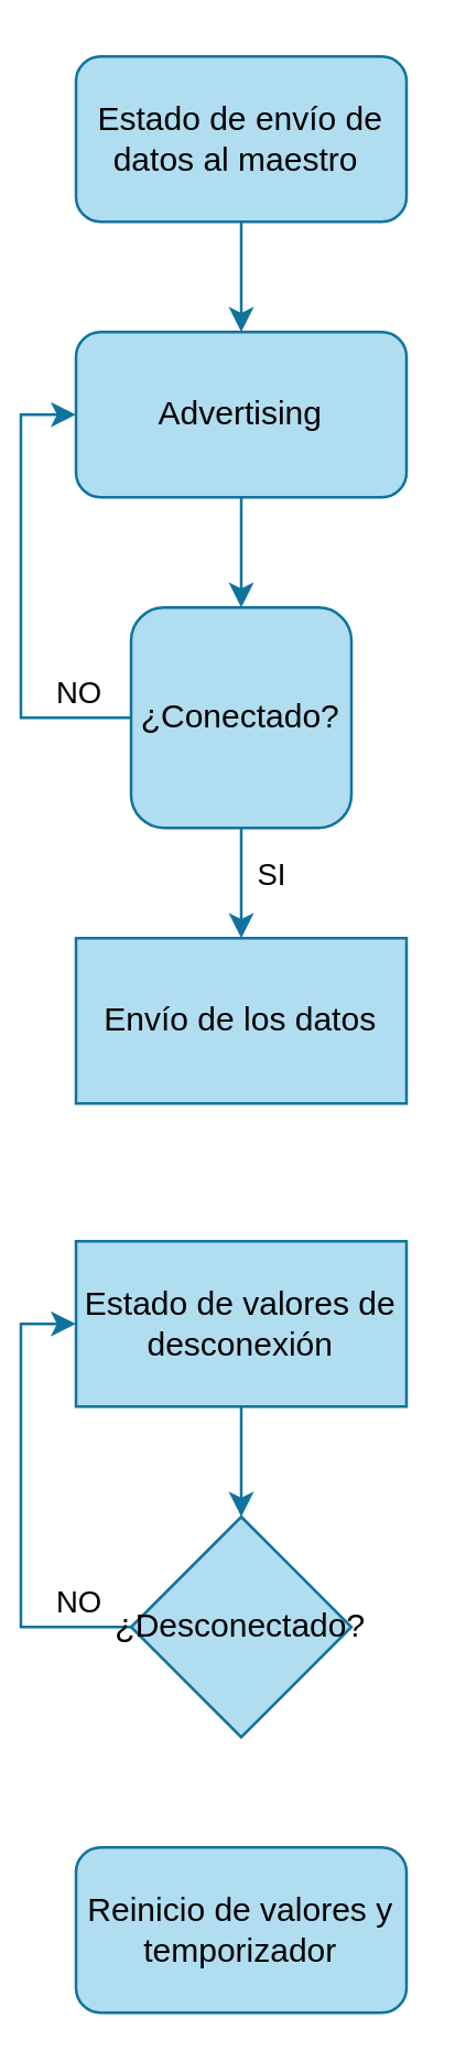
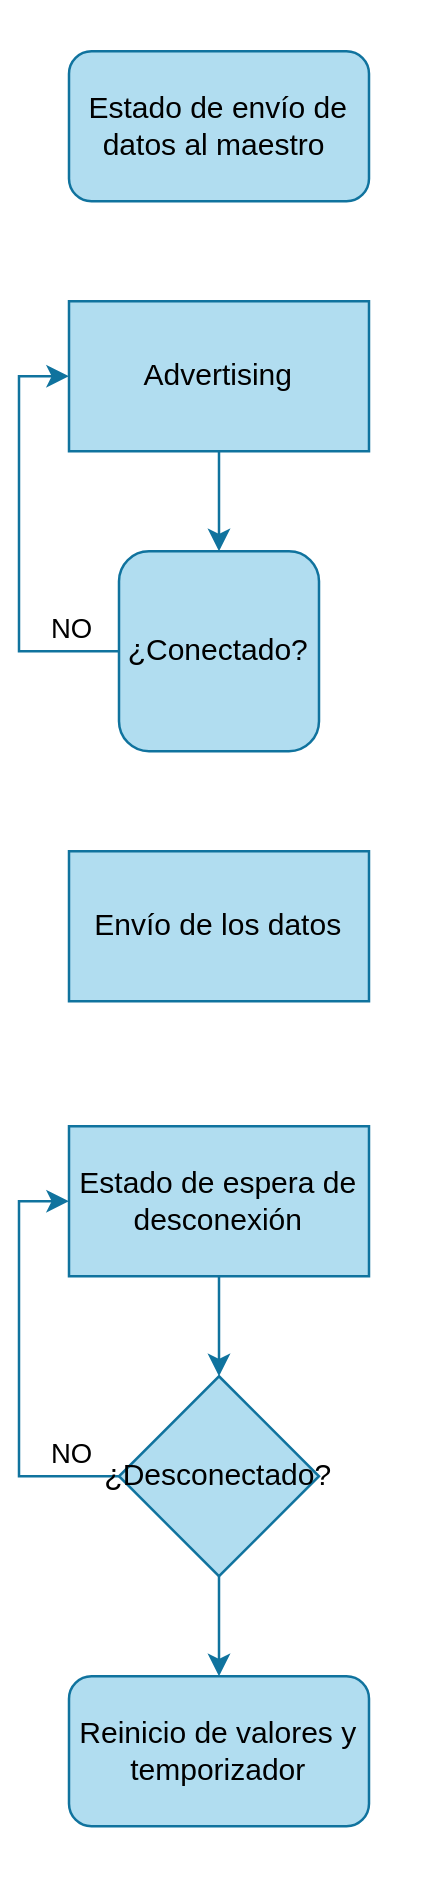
  <mxCell id="0" />
  <mxCell id="1" parent="0" />
- <mxCell id="2" style="edgeStyle=orthogonalEdgeStyle;rounded=0;orthogonalLoop=1;jettySize=auto;html=1;exitX=0.5;exitY=1;exitDx=0;exitDy=0;entryX=0.5;entryY=0;entryDx=0;entryDy=0;fillColor=#b1ddf0;strokeColor=#10739e;" edge="1" parent="1" source="3" target="5"><mxGeometry relative="1" as="geometry" /></mxCell>
  <mxCell id="3" value="Estado de envío de datos al maestro&amp;nbsp;" style="rounded=1;whiteSpace=wrap;html=1;fillColor=#b1ddf0;strokeColor=#10739e;" vertex="1" parent="1"><mxGeometry x="20" y="20" width="120" height="60" as="geometry" /></mxCell>
  <mxCell id="4" style="edgeStyle=orthogonalEdgeStyle;rounded=0;orthogonalLoop=1;jettySize=auto;html=1;exitX=0.5;exitY=1;exitDx=0;exitDy=0;entryX=0.5;entryY=0;entryDx=0;entryDy=0;fillColor=#b1ddf0;strokeColor=#10739e;" edge="1" parent="1" source="5" target="10"><mxGeometry relative="1" as="geometry" /></mxCell>
- <mxCell id="5" value="Advertising" style="whiteSpace=wrap;html=1;fillColor=#b1ddf0;strokeColor=#10739e;rounded=1;" vertex="1" parent="1"><mxGeometry x="20" y="120" width="120" height="60" as="geometry" /></mxCell>
+ <mxCell id="5" value="Advertising" style="rounded=0;whiteSpace=wrap;html=1;fillColor=#b1ddf0;strokeColor=#10739e;" vertex="1" parent="1"><mxGeometry x="20" y="120" width="120" height="60" as="geometry" /></mxCell>
  <mxCell id="6" style="edgeStyle=orthogonalEdgeStyle;rounded=0;orthogonalLoop=1;jettySize=auto;html=1;exitX=0;exitY=0.5;exitDx=0;exitDy=0;entryX=0;entryY=0.5;entryDx=0;entryDy=0;fillColor=#b1ddf0;strokeColor=#10739e;" edge="1" parent="1" source="10" target="5"><mxGeometry relative="1" as="geometry" /></mxCell>
  <mxCell id="7" value="NO" style="edgeLabel;html=1;align=center;verticalAlign=middle;resizable=0;points=[];" vertex="1" connectable="0" parent="6"><mxGeometry x="-0.741" y="-1" relative="1" as="geometry"><mxPoint x="2" y="-9" as="offset" /></mxGeometry></mxCell>
- <mxCell id="8" style="edgeStyle=orthogonalEdgeStyle;rounded=0;orthogonalLoop=1;jettySize=auto;html=1;exitX=0.5;exitY=1;exitDx=0;exitDy=0;entryX=0.5;entryY=0;entryDx=0;entryDy=0;fillColor=#b1ddf0;strokeColor=#10739e;" edge="1" parent="1" source="10" target="11"><mxGeometry relative="1" as="geometry" /></mxCell>
- <mxCell id="9" value="SI" style="edgeLabel;html=1;align=center;verticalAlign=middle;resizable=0;points=[];" vertex="1" connectable="0" parent="8"><mxGeometry x="-0.2" y="-2" relative="1" as="geometry"><mxPoint x="12" as="offset" /></mxGeometry></mxCell>
  <mxCell id="10" value="¿Conectado?" style="whiteSpace=wrap;html=1;fillColor=#b1ddf0;strokeColor=#10739e;rounded=1;" vertex="1" parent="1"><mxGeometry x="40" y="220" width="80" height="80" as="geometry" /></mxCell>
  <mxCell id="11" value="Envío de los datos" style="rounded=0;whiteSpace=wrap;html=1;fillColor=#b1ddf0;strokeColor=#10739e;" vertex="1" parent="1"><mxGeometry x="20" y="340" width="120" height="60" as="geometry" /></mxCell>
  <mxCell id="12" style="edgeStyle=orthogonalEdgeStyle;rounded=0;orthogonalLoop=1;jettySize=auto;html=1;exitX=0.5;exitY=1;exitDx=0;exitDy=0;entryX=0.5;entryY=0;entryDx=0;entryDy=0;fillColor=#b1ddf0;strokeColor=#10739e;" edge="1" parent="1" source="13" target="17"><mxGeometry relative="1" as="geometry" /></mxCell>
- <mxCell id="13" value="Estado de valores de desconexión" style="rounded=0;whiteSpace=wrap;html=1;fillColor=#b1ddf0;strokeColor=#10739e;" vertex="1" parent="1"><mxGeometry x="20" y="450" width="120" height="60" as="geometry" /></mxCell>
+ <mxCell id="13" value="Estado de espera de desconexión" style="rounded=0;whiteSpace=wrap;html=1;fillColor=#b1ddf0;strokeColor=#10739e;" vertex="1" parent="1"><mxGeometry x="20" y="450" width="120" height="60" as="geometry" /></mxCell>
  <mxCell id="14" style="edgeStyle=orthogonalEdgeStyle;rounded=0;orthogonalLoop=1;jettySize=auto;html=1;exitX=0;exitY=0.5;exitDx=0;exitDy=0;entryX=0;entryY=0.5;entryDx=0;entryDy=0;fillColor=#b1ddf0;strokeColor=#10739e;" edge="1" parent="1" source="17" target="13"><mxGeometry relative="1" as="geometry" /></mxCell>
  <mxCell id="15" value="NO" style="edgeLabel;html=1;align=center;verticalAlign=middle;resizable=0;points=[];" vertex="1" connectable="0" parent="14"><mxGeometry x="-0.718" y="2" relative="1" as="geometry"><mxPoint x="4" y="-12" as="offset" /></mxGeometry></mxCell>
+ <mxCell id="16" style="edgeStyle=orthogonalEdgeStyle;rounded=0;orthogonalLoop=1;jettySize=auto;html=1;exitX=0.5;exitY=1;exitDx=0;exitDy=0;entryX=0.5;entryY=0;entryDx=0;entryDy=0;fillColor=#b1ddf0;strokeColor=#10739e;" edge="1" parent="1" source="17" target="18"><mxGeometry relative="1" as="geometry" /></mxCell>
  <mxCell id="17" value="¿Desconectado?" style="rhombus;whiteSpace=wrap;html=1;fillColor=#b1ddf0;strokeColor=#10739e;" vertex="1" parent="1"><mxGeometry x="40" y="550" width="80" height="80" as="geometry" /></mxCell>
  <mxCell id="18" value="Reinicio de valores y temporizador" style="whiteSpace=wrap;html=1;fillColor=#b1ddf0;strokeColor=#10739e;rounded=1;" vertex="1" parent="1"><mxGeometry x="20" y="670" width="120" height="60" as="geometry" /></mxCell>
